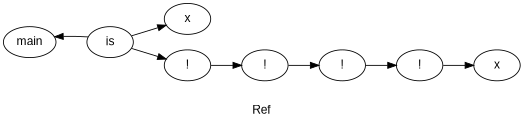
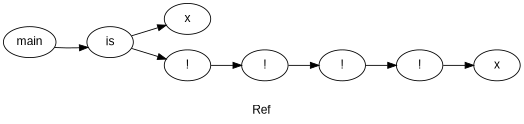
  digraph {
    label=Ref
    rankdir=LR
    fontname="Liberation Sans"
    node [fontname="Liberation Sans"]
    edge [fontname="Liberation Sans"]
    n1 [label=main]
    n2 [label=is]
    n3 [label=x]
    n4 [label="!"]
    n5 [label="!"]
    n6 [label="!"]
    n7 [label="!"]
    n8 [label=x]
-   n2 -> n1
+   n1 -> n2
    n2 -> n3
    n2 -> n4
    n4 -> n5
    n5 -> n6
    n6 -> n7
    n7 -> n8
  }
